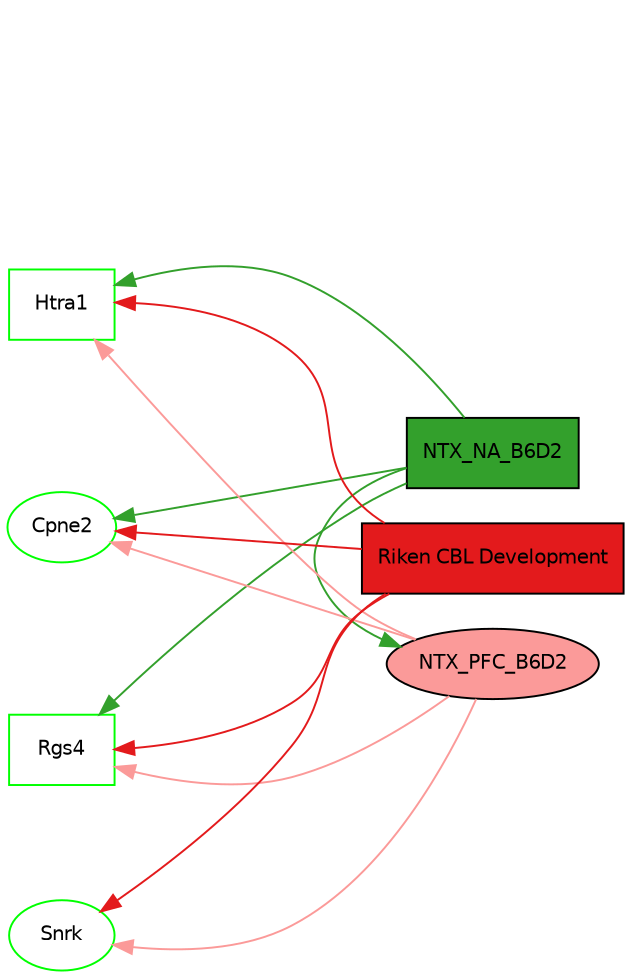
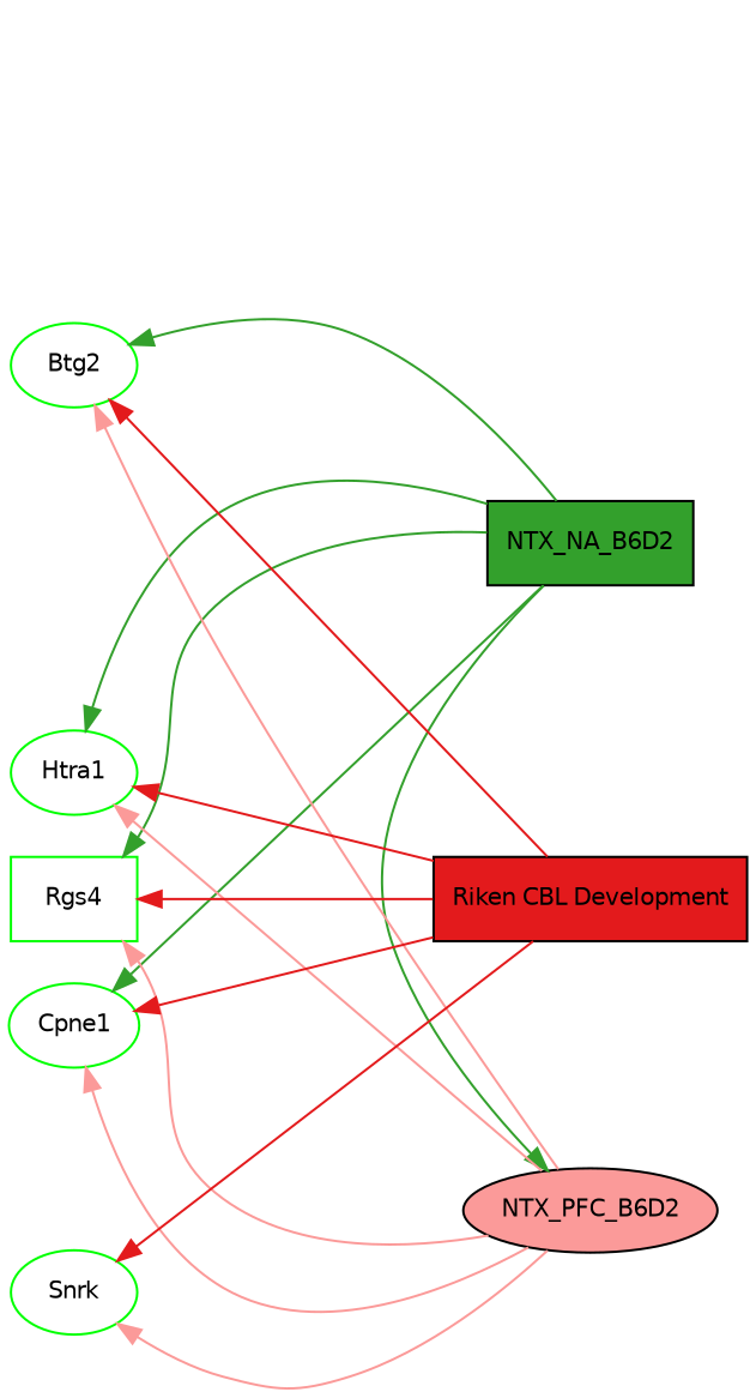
  digraph {
    rankdir=LR
    splines=true
    node [color=black fontname="DejaVu Sans" fontsize=10 shape=ellipse]
    edge [color="/paired10/4"]
    n1 [fillcolor="/paired10/4" label=NTX_NA_B6D2 shape=box style=filled]
    n2 [fillcolor="/paired10/5" label=NTX_PFC_B6D2 style=filled]
    n3 [fillcolor="/paired10/6" label="Riken CBL Development" shape=box style=filled]
    r0 [shape=box style=invis]
    r3 [style=invis shape=""]
    r1 [style=invis shape=""]
    r2 [style=invis shape=""]
-   n8 [color=green label=Htra1 shape=box]
-   n9 [color=green label=Cpne2]
+   n8 [color=green label=Htra1]
+   n9 [color=green label=Cpne1]
    n10 [color=green label=Snrk]
+   n11 [color=green label=Btg2]
    n12 [color=green label=Rgs4 shape=box]
    subgraph sub_1 {
      rank=same
      n1
      n2
      n3
      r0
    }
    subgraph sub_2 {
      r0
      r3
      r1
      r2
    }
    subgraph sub_3 {
      rank=min
      r3
      n8
      n9
      n10
+     n11
      n12
    }
    n1 -> n2
    n1 -> n8
    n1 -> n9
+   n1 -> n11
    n1 -> n12
    n2 -> n8 [color="/paired10/5"]
    n2 -> n9 [color="/paired10/5"]
    n2 -> n10 [color="/paired10/5"]
+   n2 -> n11 [color="/paired10/5"]
    n2 -> n12 [color="/paired10/5"]
    n3 -> n8 [color="/paired10/6"]
    n3 -> n9 [color="/paired10/6"]
    n3 -> n10 [color="/paired10/6"]
+   n3 -> n11 [color="/paired10/6"]
    n3 -> n12 [color="/paired10/6"]
    r0 -> r3 [style=invis color=""]
    r1 -> r2 [style=invis color=""]
    r2 -> r0 [style=invis color=""]
  }
